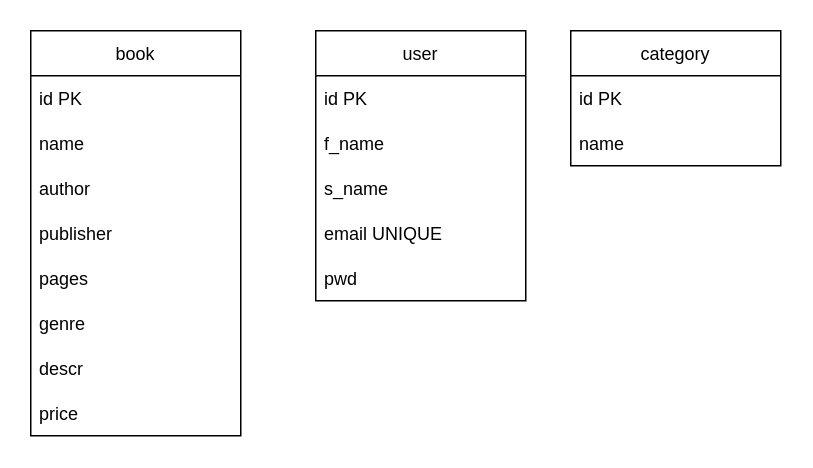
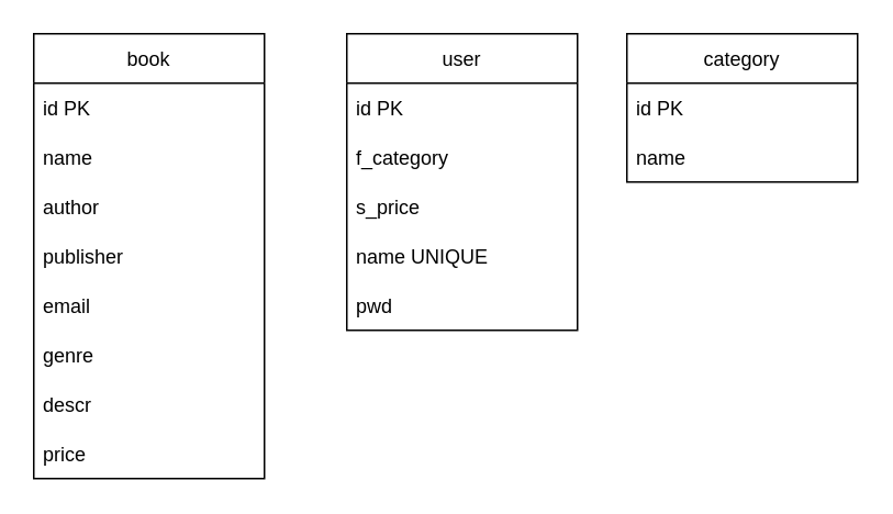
  <mxCell id="0" />
  <mxCell id="1" parent="0" />
  <mxCell id="2" value="book" style="swimlane;fontStyle=0;childLayout=stackLayout;horizontal=1;startSize=30;horizontalStack=0;resizeParent=1;resizeParentMax=0;resizeLast=0;collapsible=1;marginBottom=0;" parent="1" vertex="1"><mxGeometry x="20" y="20" width="140" height="270" as="geometry" /></mxCell>
  <mxCell id="3" value="id PK" style="text;strokeColor=none;fillColor=none;align=left;verticalAlign=middle;spacingLeft=4;spacingRight=4;overflow=hidden;points=[[0,0.5],[1,0.5]];portConstraint=eastwest;rotatable=0;" parent="2" vertex="1"><mxGeometry y="30" width="140" height="30" as="geometry" /></mxCell>
  <mxCell id="4" value="name" style="text;strokeColor=none;fillColor=none;align=left;verticalAlign=middle;spacingLeft=4;spacingRight=4;overflow=hidden;points=[[0,0.5],[1,0.5]];portConstraint=eastwest;rotatable=0;" parent="2" vertex="1"><mxGeometry y="60" width="140" height="30" as="geometry" /></mxCell>
  <mxCell id="5" value="author" style="text;strokeColor=none;fillColor=none;align=left;verticalAlign=middle;spacingLeft=4;spacingRight=4;overflow=hidden;points=[[0,0.5],[1,0.5]];portConstraint=eastwest;rotatable=0;" parent="2" vertex="1"><mxGeometry y="90" width="140" height="30" as="geometry" /></mxCell>
  <mxCell id="6" value="publisher" style="text;strokeColor=none;fillColor=none;align=left;verticalAlign=middle;spacingLeft=4;spacingRight=4;overflow=hidden;points=[[0,0.5],[1,0.5]];portConstraint=eastwest;rotatable=0;" parent="2" vertex="1"><mxGeometry y="120" width="140" height="30" as="geometry" /></mxCell>
- <mxCell id="7" value="pages" style="text;strokeColor=none;fillColor=none;align=left;verticalAlign=middle;spacingLeft=4;spacingRight=4;overflow=hidden;points=[[0,0.5],[1,0.5]];portConstraint=eastwest;rotatable=0;" parent="2" vertex="1"><mxGeometry y="150" width="140" height="30" as="geometry" /></mxCell>
+ <mxCell id="7" value="email" style="text;strokeColor=none;fillColor=none;align=left;verticalAlign=middle;spacingLeft=4;spacingRight=4;overflow=hidden;points=[[0,0.5],[1,0.5]];portConstraint=eastwest;rotatable=0;" parent="2" vertex="1"><mxGeometry y="150" width="140" height="30" as="geometry" /></mxCell>
  <mxCell id="8" value="genre" style="text;strokeColor=none;fillColor=none;align=left;verticalAlign=middle;spacingLeft=4;spacingRight=4;overflow=hidden;points=[[0,0.5],[1,0.5]];portConstraint=eastwest;rotatable=0;" parent="2" vertex="1"><mxGeometry y="180" width="140" height="30" as="geometry" /></mxCell>
  <mxCell id="9" value="descr" style="text;strokeColor=none;fillColor=none;align=left;verticalAlign=middle;spacingLeft=4;spacingRight=4;overflow=hidden;points=[[0,0.5],[1,0.5]];portConstraint=eastwest;rotatable=0;" parent="2" vertex="1"><mxGeometry y="210" width="140" height="30" as="geometry" /></mxCell>
  <mxCell id="10" value="price" style="text;strokeColor=none;fillColor=none;align=left;verticalAlign=middle;spacingLeft=4;spacingRight=4;overflow=hidden;points=[[0,0.5],[1,0.5]];portConstraint=eastwest;rotatable=0;" parent="2" vertex="1"><mxGeometry y="240" width="140" height="30" as="geometry" /></mxCell>
  <mxCell id="11" value="user" style="swimlane;fontStyle=0;childLayout=stackLayout;horizontal=1;startSize=30;horizontalStack=0;resizeParent=1;resizeParentMax=0;resizeLast=0;collapsible=1;marginBottom=0;" parent="1" vertex="1"><mxGeometry x="210" y="20" width="140" height="180" as="geometry" /></mxCell>
  <mxCell id="12" value="id PK" style="text;strokeColor=none;fillColor=none;align=left;verticalAlign=middle;spacingLeft=4;spacingRight=4;overflow=hidden;points=[[0,0.5],[1,0.5]];portConstraint=eastwest;rotatable=0;" parent="11" vertex="1"><mxGeometry y="30" width="140" height="30" as="geometry" /></mxCell>
- <mxCell id="13" value="f_name " style="text;strokeColor=none;fillColor=none;align=left;verticalAlign=middle;spacingLeft=4;spacingRight=4;overflow=hidden;points=[[0,0.5],[1,0.5]];portConstraint=eastwest;rotatable=0;" parent="11" vertex="1"><mxGeometry y="60" width="140" height="30" as="geometry" /></mxCell>
- <mxCell id="14" value="s_name" style="text;strokeColor=none;fillColor=none;align=left;verticalAlign=middle;spacingLeft=4;spacingRight=4;overflow=hidden;points=[[0,0.5],[1,0.5]];portConstraint=eastwest;rotatable=0;" parent="11" vertex="1"><mxGeometry y="90" width="140" height="30" as="geometry" /></mxCell>
- <mxCell id="15" value="email UNIQUE" style="text;strokeColor=none;fillColor=none;align=left;verticalAlign=middle;spacingLeft=4;spacingRight=4;overflow=hidden;points=[[0,0.5],[1,0.5]];portConstraint=eastwest;rotatable=0;" parent="11" vertex="1"><mxGeometry y="120" width="140" height="30" as="geometry" /></mxCell>
+ <mxCell id="13" value="f_category " style="text;strokeColor=none;fillColor=none;align=left;verticalAlign=middle;spacingLeft=4;spacingRight=4;overflow=hidden;points=[[0,0.5],[1,0.5]];portConstraint=eastwest;rotatable=0;" parent="11" vertex="1"><mxGeometry y="60" width="140" height="30" as="geometry" /></mxCell>
+ <mxCell id="14" value="s_price" style="text;strokeColor=none;fillColor=none;align=left;verticalAlign=middle;spacingLeft=4;spacingRight=4;overflow=hidden;points=[[0,0.5],[1,0.5]];portConstraint=eastwest;rotatable=0;" parent="11" vertex="1"><mxGeometry y="90" width="140" height="30" as="geometry" /></mxCell>
+ <mxCell id="15" value="name UNIQUE" style="text;strokeColor=none;fillColor=none;align=left;verticalAlign=middle;spacingLeft=4;spacingRight=4;overflow=hidden;points=[[0,0.5],[1,0.5]];portConstraint=eastwest;rotatable=0;" parent="11" vertex="1"><mxGeometry y="120" width="140" height="30" as="geometry" /></mxCell>
  <mxCell id="16" value="pwd" style="text;strokeColor=none;fillColor=none;align=left;verticalAlign=middle;spacingLeft=4;spacingRight=4;overflow=hidden;points=[[0,0.5],[1,0.5]];portConstraint=eastwest;rotatable=0;" parent="11" vertex="1"><mxGeometry y="150" width="140" height="30" as="geometry" /></mxCell>
  <mxCell id="17" value="category" style="swimlane;fontStyle=0;childLayout=stackLayout;horizontal=1;startSize=30;horizontalStack=0;resizeParent=1;resizeParentMax=0;resizeLast=0;collapsible=1;marginBottom=0;" parent="1" vertex="1"><mxGeometry x="380" y="20" width="140" height="90" as="geometry" /></mxCell>
  <mxCell id="18" value="id PK" style="text;strokeColor=none;fillColor=none;align=left;verticalAlign=middle;spacingLeft=4;spacingRight=4;overflow=hidden;points=[[0,0.5],[1,0.5]];portConstraint=eastwest;rotatable=0;" parent="17" vertex="1"><mxGeometry y="30" width="140" height="30" as="geometry" /></mxCell>
  <mxCell id="19" value="name" style="text;strokeColor=none;fillColor=none;align=left;verticalAlign=middle;spacingLeft=4;spacingRight=4;overflow=hidden;points=[[0,0.5],[1,0.5]];portConstraint=eastwest;rotatable=0;" parent="17" vertex="1"><mxGeometry y="60" width="140" height="30" as="geometry" /></mxCell>
